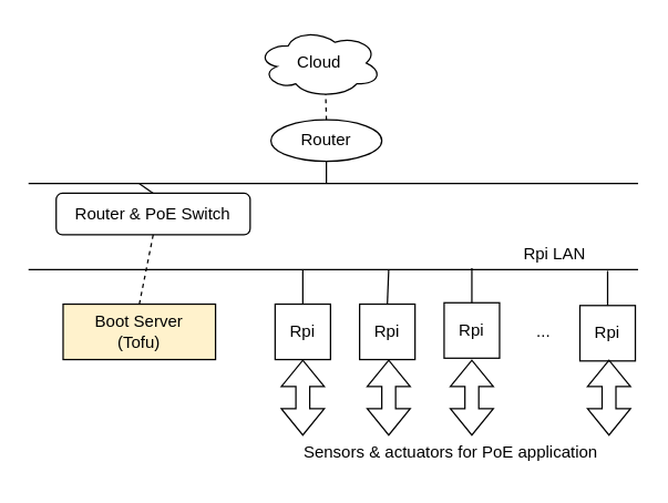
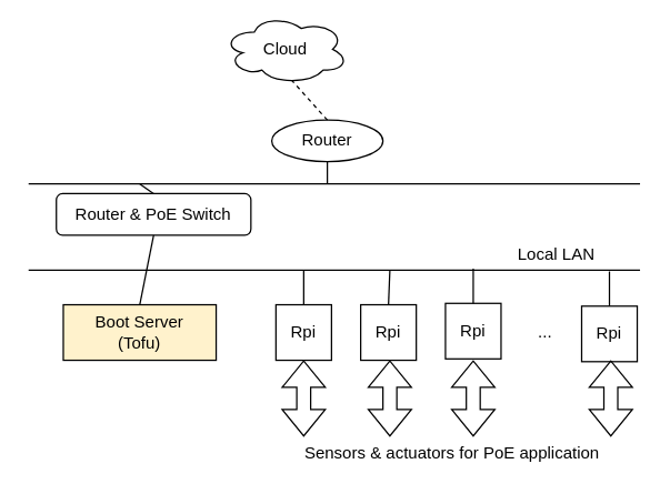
  <mxCell id="0" />
  <mxCell id="1" parent="0" />
- <mxCell id="2" value="Cloud" style="ellipse;shape=cloud;whiteSpace=wrap;html=1;" vertex="1" parent="1"><mxGeometry x="185" y="20" width="90" height="50" as="geometry" /></mxCell>
+ <mxCell id="2" value="Cloud" style="ellipse;shape=cloud;whiteSpace=wrap;html=1;" vertex="1" parent="1"><mxGeometry x="160" y="10" width="90" height="50" as="geometry" /></mxCell>
  <mxCell id="3" value="Router" style="ellipse;whiteSpace=wrap;html=1;" vertex="1" parent="1"><mxGeometry x="195" y="86" width="80" height="30" as="geometry" /></mxCell>
  <mxCell id="4" value="" style="endArrow=none;html=1;rounded=0;" edge="1" parent="1"><mxGeometry width="50" height="50" relative="1" as="geometry"><mxPoint x="20" y="132" as="sourcePoint" /><mxPoint x="460" y="132" as="targetPoint" /></mxGeometry></mxCell>
  <mxCell id="5" value="Router &amp;amp; PoE Switch" style="rounded=1;whiteSpace=wrap;html=1;" vertex="1" parent="1"><mxGeometry x="40" y="139" width="140" height="30" as="geometry" /></mxCell>
  <mxCell id="6" value="Boot Server&lt;div&gt;(Tofu)&lt;/div&gt;" style="rounded=0;whiteSpace=wrap;html=1;fillColor=#fff2cc;" vertex="1" parent="1"><mxGeometry x="45" y="219" width="110" height="40" as="geometry" /></mxCell>
  <mxCell id="7" value="" style="endArrow=none;html=1;rounded=0;" edge="1" parent="1"><mxGeometry width="50" height="50" relative="1" as="geometry"><mxPoint x="20" y="194" as="sourcePoint" /><mxPoint x="460" y="194" as="targetPoint" /></mxGeometry></mxCell>
  <mxCell id="8" value="Rpi" style="whiteSpace=wrap;html=1;aspect=fixed;" vertex="1" parent="1"><mxGeometry x="198" y="219" width="40" height="40" as="geometry" /></mxCell>
  <mxCell id="9" value="Rpi" style="whiteSpace=wrap;html=1;aspect=fixed;" vertex="1" parent="1"><mxGeometry x="259" y="219" width="40" height="40" as="geometry" /></mxCell>
  <mxCell id="10" value="..." style="text;html=1;align=center;verticalAlign=middle;whiteSpace=wrap;rounded=0;" vertex="1" parent="1"><mxGeometry x="362" y="224" width="60" height="30" as="geometry" /></mxCell>
- <mxCell id="11" value="" style="endArrow=none;html=1;rounded=0;exitX=0.5;exitY=0;exitDx=0;exitDy=0;entryX=0.5;entryY=1;entryDx=0;entryDy=0;dashed=1;" edge="1" parent="1" source="6" target="5"><mxGeometry width="50" height="50" relative="1" as="geometry"><mxPoint x="250" y="344" as="sourcePoint" /><mxPoint x="100" y="182" as="targetPoint" /></mxGeometry></mxCell>
+ <mxCell id="11" value="" style="endArrow=none;html=1;rounded=0;exitX=0.5;exitY=0;exitDx=0;exitDy=0;entryX=0.5;entryY=1;entryDx=0;entryDy=0;" edge="1" parent="1" source="6" target="5"><mxGeometry width="50" height="50" relative="1" as="geometry"><mxPoint x="250" y="344" as="sourcePoint" /><mxPoint x="100" y="182" as="targetPoint" /></mxGeometry></mxCell>
  <mxCell id="12" value="" style="endArrow=none;html=1;rounded=0;entryX=0.5;entryY=0;entryDx=0;entryDy=0;" edge="1" parent="1" target="8"><mxGeometry width="50" height="50" relative="1" as="geometry"><mxPoint x="218" y="194" as="sourcePoint" /><mxPoint x="300" y="294" as="targetPoint" /></mxGeometry></mxCell>
  <mxCell id="13" value="" style="endArrow=none;html=1;rounded=0;entryX=0.5;entryY=0;entryDx=0;entryDy=0;" edge="1" parent="1" target="9"><mxGeometry width="50" height="50" relative="1" as="geometry"><mxPoint x="280" y="194" as="sourcePoint" /><mxPoint x="228" y="249" as="targetPoint" /></mxGeometry></mxCell>
  <mxCell id="14" value="Rpi" style="whiteSpace=wrap;html=1;aspect=fixed;" vertex="1" parent="1"><mxGeometry x="320" y="218" width="40" height="40" as="geometry" /></mxCell>
  <mxCell id="15" value="" style="endArrow=none;html=1;rounded=0;entryX=0.5;entryY=0;entryDx=0;entryDy=0;" edge="1" target="14" parent="1"><mxGeometry width="50" height="50" relative="1" as="geometry"><mxPoint x="340" y="193" as="sourcePoint" /><mxPoint x="300" y="248" as="targetPoint" /></mxGeometry></mxCell>
  <mxCell id="16" value="Rpi" style="whiteSpace=wrap;html=1;aspect=fixed;" vertex="1" parent="1"><mxGeometry x="418" y="220" width="40" height="40" as="geometry" /></mxCell>
  <mxCell id="17" value="" style="endArrow=none;html=1;rounded=0;entryX=0.5;entryY=0;entryDx=0;entryDy=0;" edge="1" target="16" parent="1"><mxGeometry width="50" height="50" relative="1" as="geometry"><mxPoint x="438" y="195" as="sourcePoint" /><mxPoint x="376" y="250" as="targetPoint" /></mxGeometry></mxCell>
  <mxCell id="18" value="" style="endArrow=none;html=1;rounded=0;entryX=0.55;entryY=0.95;entryDx=0;entryDy=0;entryPerimeter=0;exitX=0.5;exitY=0;exitDx=0;exitDy=0;dashed=1;" edge="1" parent="1" source="3" target="2"><mxGeometry width="50" height="50" relative="1" as="geometry"><mxPoint x="250" y="396" as="sourcePoint" /><mxPoint x="300" y="346" as="targetPoint" /></mxGeometry></mxCell>
  <mxCell id="19" value="" style="endArrow=none;html=1;rounded=0;entryX=0.5;entryY=1;entryDx=0;entryDy=0;" edge="1" parent="1" target="3"><mxGeometry width="50" height="50" relative="1" as="geometry"><mxPoint x="235" y="132" as="sourcePoint" /><mxPoint x="235" y="362" as="targetPoint" /></mxGeometry></mxCell>
  <mxCell id="20" value="" style="endArrow=none;html=1;rounded=0;exitX=0.5;exitY=0;exitDx=0;exitDy=0;" edge="1" parent="1" source="5"><mxGeometry width="50" height="50" relative="1" as="geometry"><mxPoint x="250" y="372" as="sourcePoint" /><mxPoint x="100" y="132" as="targetPoint" /></mxGeometry></mxCell>
  <mxCell id="21" value="" style="shape=flexArrow;endArrow=classic;startArrow=classic;html=1;rounded=0;exitX=0.5;exitY=1;exitDx=0;exitDy=0;" edge="1" parent="1" source="8"><mxGeometry width="100" height="100" relative="1" as="geometry"><mxPoint x="220" y="234" as="sourcePoint" /><mxPoint x="218" y="314" as="targetPoint" /></mxGeometry></mxCell>
  <mxCell id="22" value="" style="shape=flexArrow;endArrow=classic;startArrow=classic;html=1;rounded=0;exitX=0.5;exitY=1;exitDx=0;exitDy=0;" edge="1" parent="1"><mxGeometry width="100" height="100" relative="1" as="geometry"><mxPoint x="280" y="259" as="sourcePoint" /><mxPoint x="280" y="314" as="targetPoint" /></mxGeometry></mxCell>
  <mxCell id="23" value="" style="shape=flexArrow;endArrow=classic;startArrow=classic;html=1;rounded=0;exitX=0.5;exitY=1;exitDx=0;exitDy=0;" edge="1" parent="1"><mxGeometry width="100" height="100" relative="1" as="geometry"><mxPoint x="340" y="259" as="sourcePoint" /><mxPoint x="340" y="314" as="targetPoint" /></mxGeometry></mxCell>
  <mxCell id="24" value="" style="shape=flexArrow;endArrow=classic;startArrow=classic;html=1;rounded=0;exitX=0.5;exitY=1;exitDx=0;exitDy=0;" edge="1" parent="1"><mxGeometry width="100" height="100" relative="1" as="geometry"><mxPoint x="439" y="259" as="sourcePoint" /><mxPoint x="439" y="314" as="targetPoint" /></mxGeometry></mxCell>
  <mxCell id="25" value="Sensors &amp;amp; actuators for PoE application" style="text;html=1;align=center;verticalAlign=middle;whiteSpace=wrap;rounded=0;" vertex="1" parent="1"><mxGeometry x="195" y="311" width="260" height="30" as="geometry" /></mxCell>
- <mxCell id="26" value="Rpi LAN" style="text;html=1;align=center;verticalAlign=middle;whiteSpace=wrap;rounded=0;" vertex="1" parent="1"><mxGeometry x="370" y="168" width="60" height="30" as="geometry" /></mxCell>
+ <mxCell id="26" value="Local LAN" style="text;html=1;align=center;verticalAlign=middle;whiteSpace=wrap;rounded=0;" vertex="1" parent="1"><mxGeometry x="370" y="168" width="60" height="30" as="geometry" /></mxCell>
